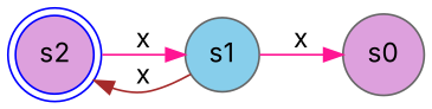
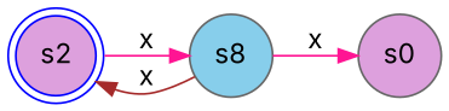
  digraph {
    fontname=Inter
    rankdir=LR
    node [color=gray40 fillcolor=plum fontname=Inter shape=circle style=filled]
    edge [color=deeppink fontname=Inter]
    s2 [color=blue shape=doublecircle]
-   s1 [fillcolor=skyblue]
+   s1 [fillcolor=skyblue label=s8]
    s0
    s2 -> s1 [label=x]
    s1 -> s2 [color=brown label=x]
    s1 -> s0 [label=x]
  }
